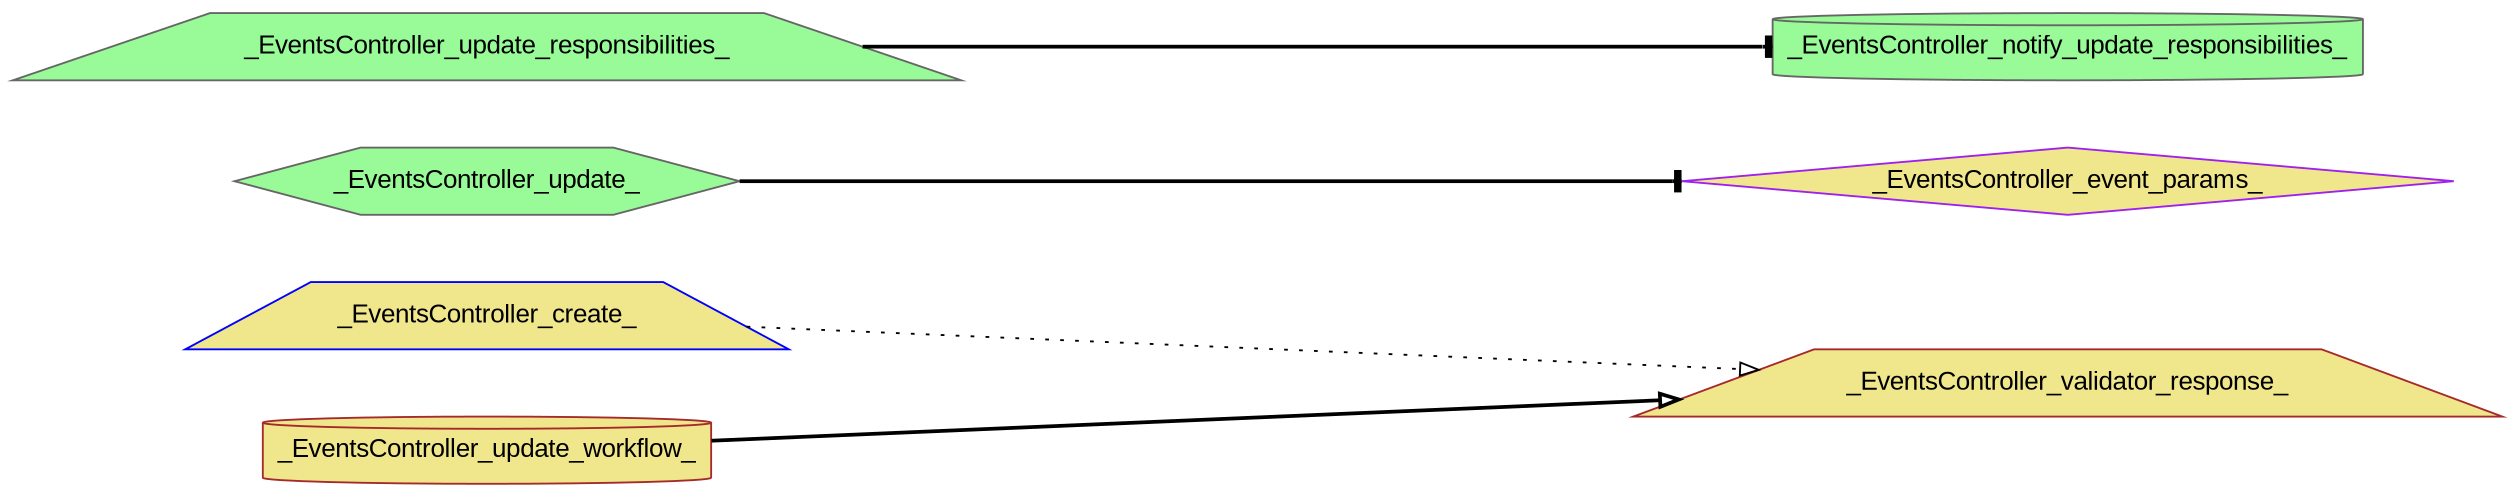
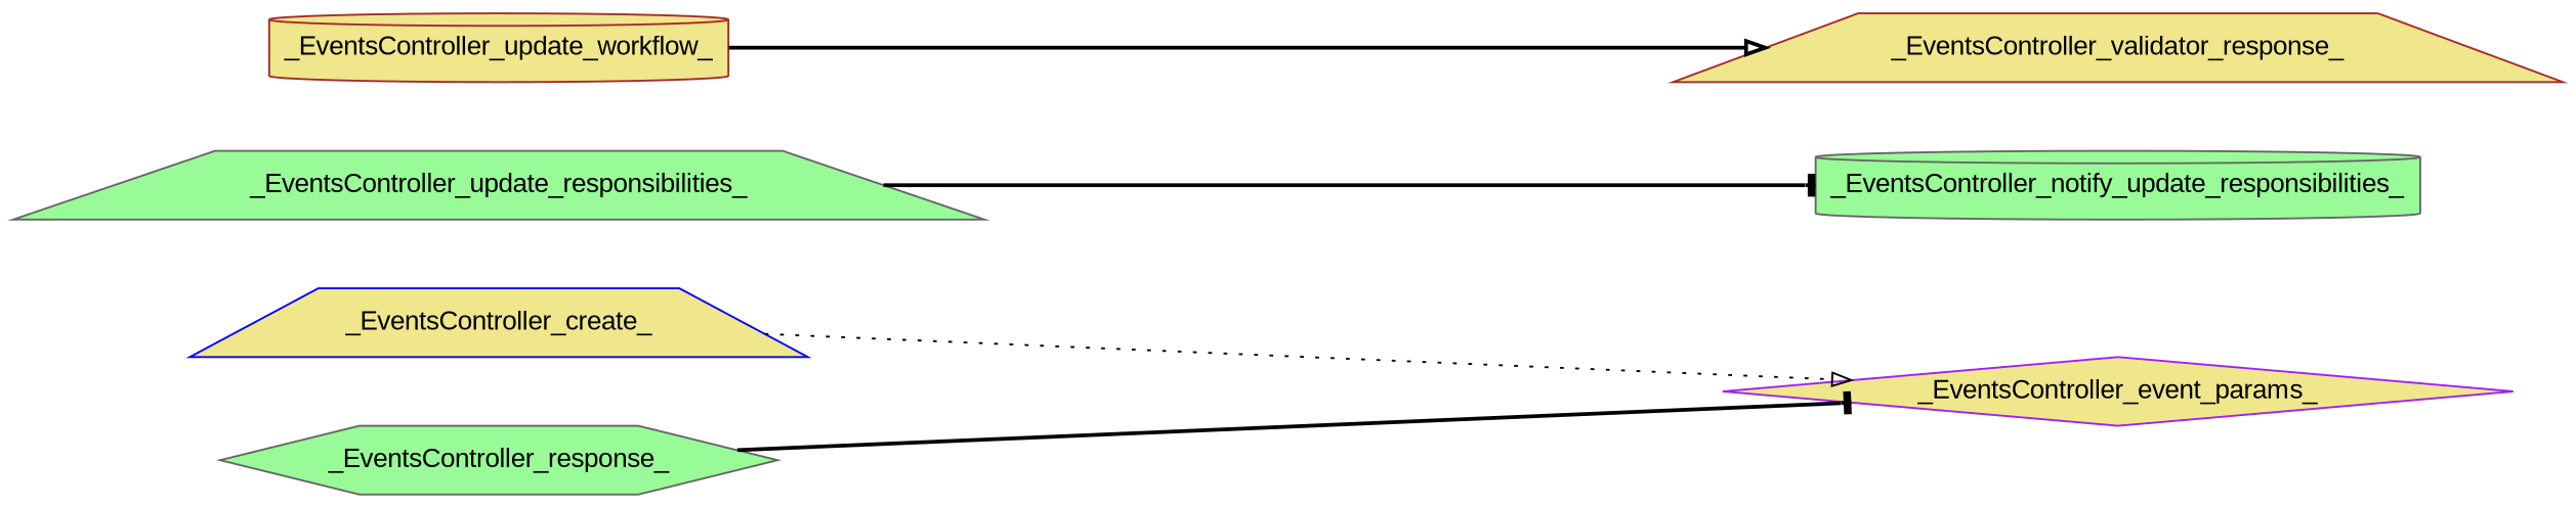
  digraph {
    nodesep=0.5
    rankdir=LR
    ranksep=5
    node [color=gray40 fillcolor=khaki fontname=Arial shape=trapezium style=filled]
    edge [arrowhead=onormal fontname=Arial style=bold]
    _EventsController_create_ [color=blue]
    _EventsController_event_params_ [color=purple shape=diamond]
-   _EventsController_update_ [fillcolor=palegreen shape=hexagon]
+   _EventsController_update_ [fillcolor=palegreen shape=hexagon label=_EventsController_response_]
    _EventsController_update_responsibilities_ [fillcolor=palegreen]
    _EventsController_notify_update_responsibilities_ [fillcolor=palegreen shape=cylinder]
    _EventsController_update_workflow_ [color=brown shape=cylinder]
    _EventsController_validator_response_ [color=brown]
-   _EventsController_create_ -> _EventsController_validator_response_ [style=dotted]
+   _EventsController_create_ -> _EventsController_event_params_ [style=dotted]
    _EventsController_update_ -> _EventsController_event_params_ [arrowhead=tee]
    _EventsController_update_responsibilities_ -> _EventsController_notify_update_responsibilities_ [arrowhead=tee]
    _EventsController_update_workflow_ -> _EventsController_validator_response_
  }
